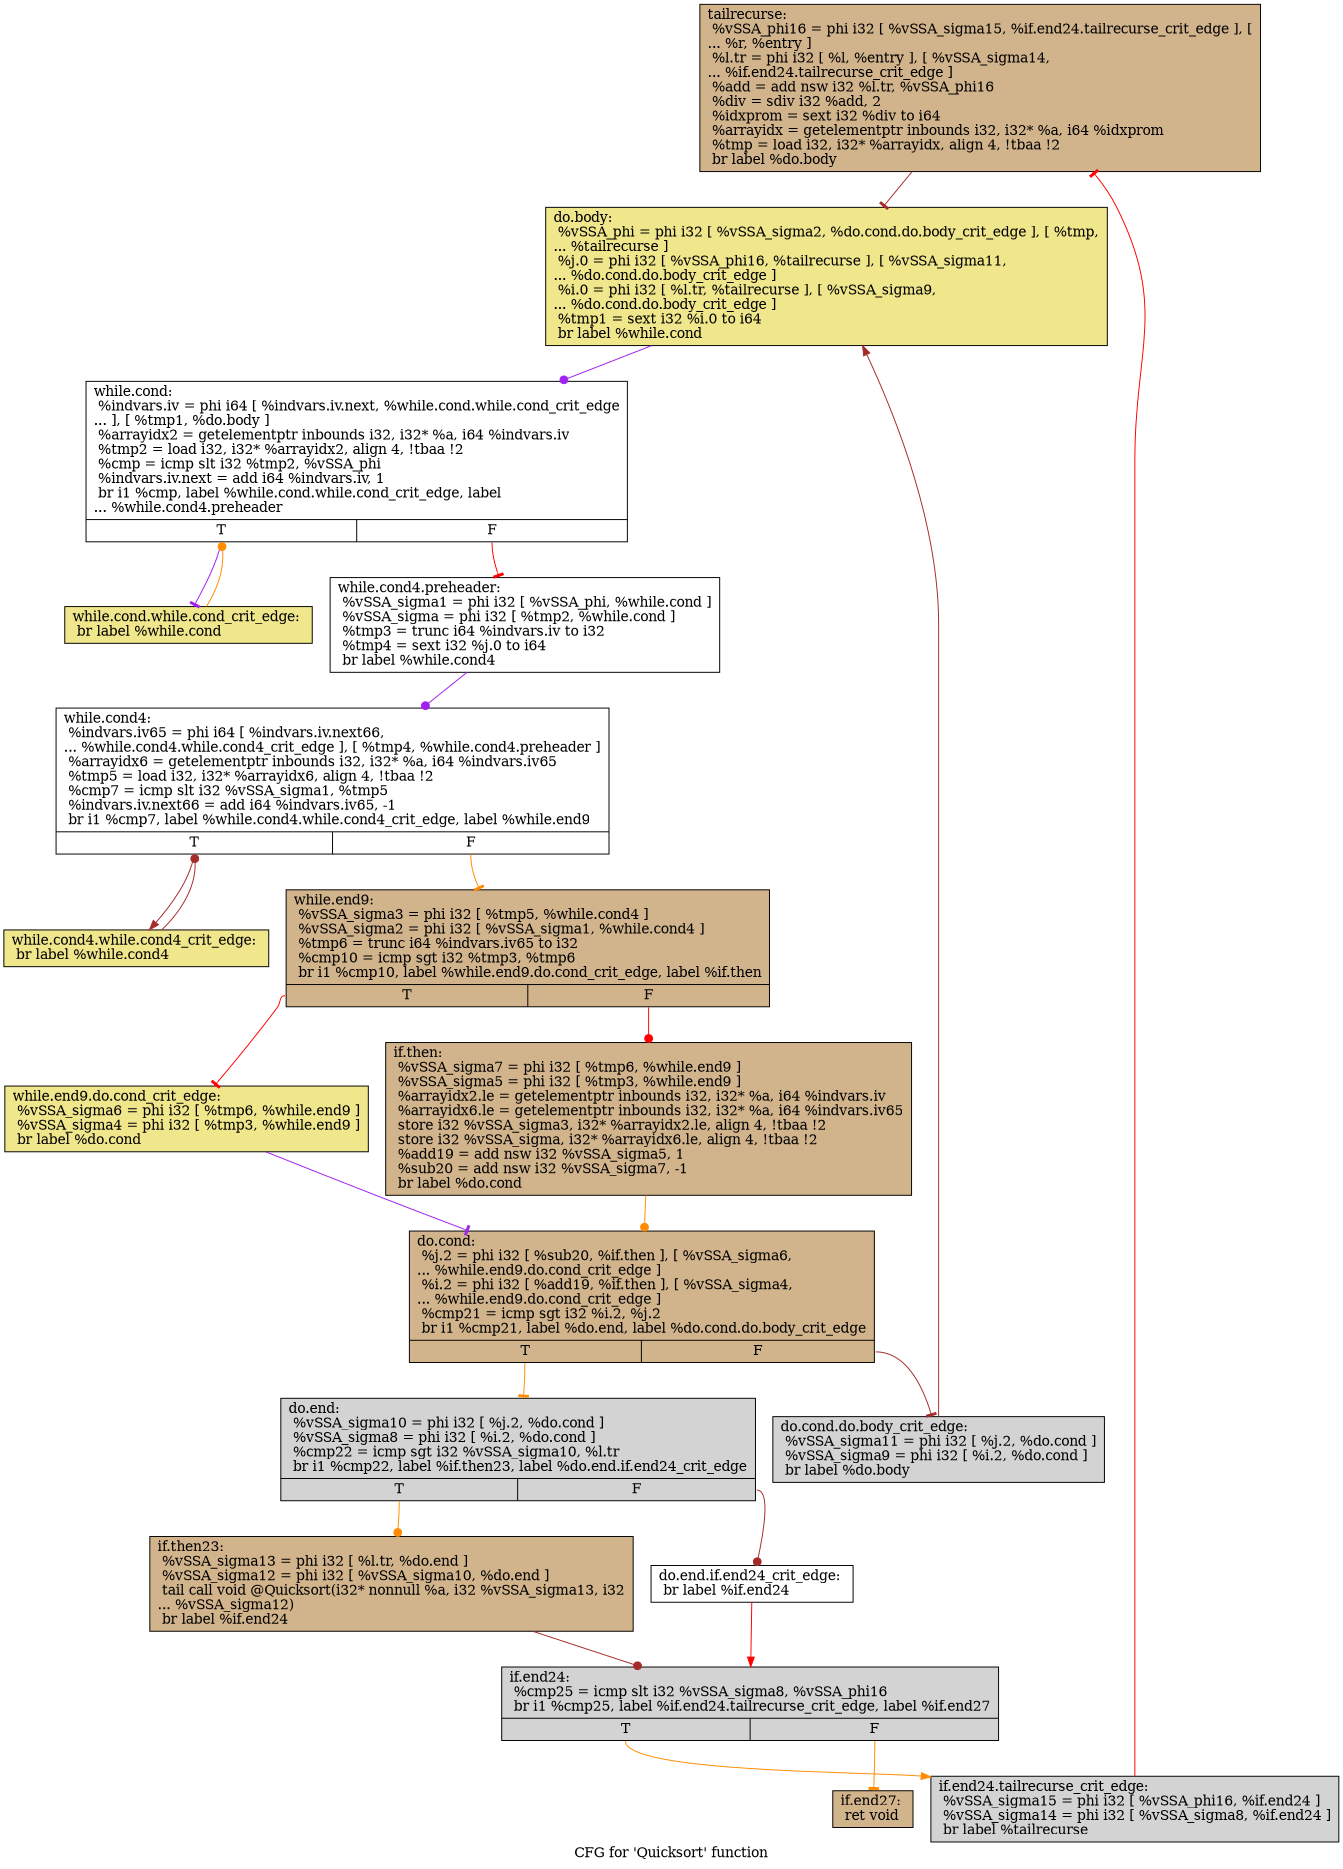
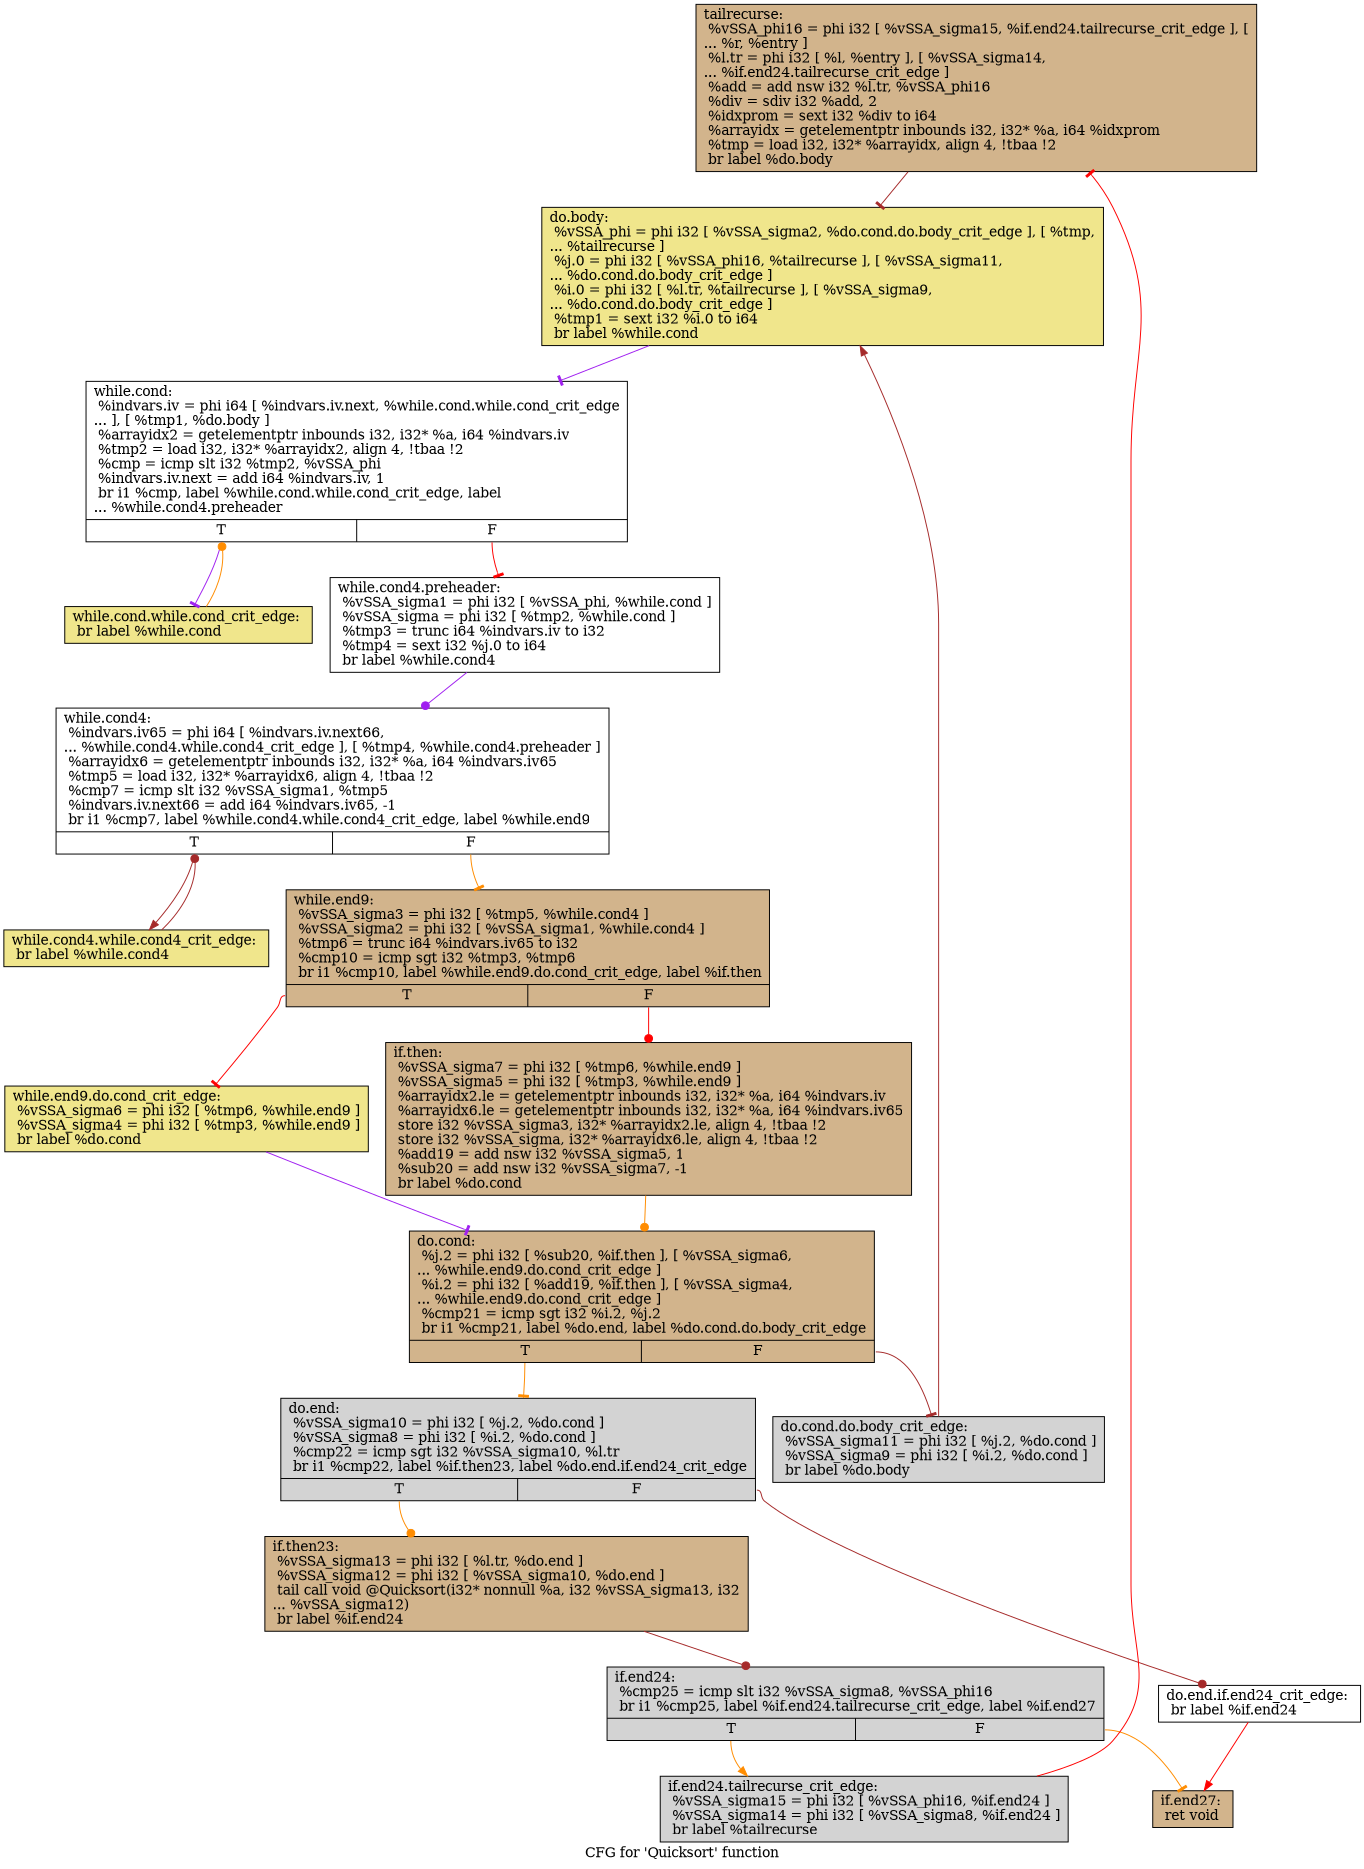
  digraph {
    label="CFG for 'Quicksort' function"
    node [fillcolor=tan shape=record style=filled]
    edge [arrowhead=tee color=brown]
    n1 [label="{tailrecurse:                                      \l  %vSSA_phi16 = phi i32 [ %vSSA_sigma15, %if.end24.tailrecurse_crit_edge ], [\l... %r, %entry ]\l  %l.tr = phi i32 [ %l, %entry ], [ %vSSA_sigma14,\l... %if.end24.tailrecurse_crit_edge ]\l  %add = add nsw i32 %l.tr, %vSSA_phi16\l  %div = sdiv i32 %add, 2\l  %idxprom = sext i32 %div to i64\l  %arrayidx = getelementptr inbounds i32, i32* %a, i64 %idxprom\l  %tmp = load i32, i32* %arrayidx, align 4, !tbaa !2\l  br label %do.body\l}"]
    n2 [fillcolor=khaki label="{do.body:                                          \l  %vSSA_phi = phi i32 [ %vSSA_sigma2, %do.cond.do.body_crit_edge ], [ %tmp,\l... %tailrecurse ]\l  %j.0 = phi i32 [ %vSSA_phi16, %tailrecurse ], [ %vSSA_sigma11,\l... %do.cond.do.body_crit_edge ]\l  %i.0 = phi i32 [ %l.tr, %tailrecurse ], [ %vSSA_sigma9,\l... %do.cond.do.body_crit_edge ]\l  %tmp1 = sext i32 %i.0 to i64\l  br label %while.cond\l}"]
    n3 [fillcolor=white label="{while.cond:                                       \l  %indvars.iv = phi i64 [ %indvars.iv.next, %while.cond.while.cond_crit_edge\l... ], [ %tmp1, %do.body ]\l  %arrayidx2 = getelementptr inbounds i32, i32* %a, i64 %indvars.iv\l  %tmp2 = load i32, i32* %arrayidx2, align 4, !tbaa !2\l  %cmp = icmp slt i32 %tmp2, %vSSA_phi\l  %indvars.iv.next = add i64 %indvars.iv, 1\l  br i1 %cmp, label %while.cond.while.cond_crit_edge, label\l... %while.cond4.preheader\l|{<s0>T|<s1>F}}"]
    n4 [fillcolor=khaki label="{while.cond.while.cond_crit_edge:                  \l  br label %while.cond\l}"]
    n5 [fillcolor=white label="{while.cond4.preheader:                            \l  %vSSA_sigma1 = phi i32 [ %vSSA_phi, %while.cond ]\l  %vSSA_sigma = phi i32 [ %tmp2, %while.cond ]\l  %tmp3 = trunc i64 %indvars.iv to i32\l  %tmp4 = sext i32 %j.0 to i64\l  br label %while.cond4\l}"]
    n6 [fillcolor=white label="{while.cond4:                                      \l  %indvars.iv65 = phi i64 [ %indvars.iv.next66,\l... %while.cond4.while.cond4_crit_edge ], [ %tmp4, %while.cond4.preheader ]\l  %arrayidx6 = getelementptr inbounds i32, i32* %a, i64 %indvars.iv65\l  %tmp5 = load i32, i32* %arrayidx6, align 4, !tbaa !2\l  %cmp7 = icmp slt i32 %vSSA_sigma1, %tmp5\l  %indvars.iv.next66 = add i64 %indvars.iv65, -1\l  br i1 %cmp7, label %while.cond4.while.cond4_crit_edge, label %while.end9\l|{<s0>T|<s1>F}}"]
    n7 [fillcolor=khaki label="{while.cond4.while.cond4_crit_edge:                \l  br label %while.cond4\l}"]
    n8 [label="{while.end9:                                       \l  %vSSA_sigma3 = phi i32 [ %tmp5, %while.cond4 ]\l  %vSSA_sigma2 = phi i32 [ %vSSA_sigma1, %while.cond4 ]\l  %tmp6 = trunc i64 %indvars.iv65 to i32\l  %cmp10 = icmp sgt i32 %tmp3, %tmp6\l  br i1 %cmp10, label %while.end9.do.cond_crit_edge, label %if.then\l|{<s0>T|<s1>F}}"]
    n9 [fillcolor=khaki label="{while.end9.do.cond_crit_edge:                     \l  %vSSA_sigma6 = phi i32 [ %tmp6, %while.end9 ]\l  %vSSA_sigma4 = phi i32 [ %tmp3, %while.end9 ]\l  br label %do.cond\l}"]
    n10 [label="{if.then:                                          \l  %vSSA_sigma7 = phi i32 [ %tmp6, %while.end9 ]\l  %vSSA_sigma5 = phi i32 [ %tmp3, %while.end9 ]\l  %arrayidx2.le = getelementptr inbounds i32, i32* %a, i64 %indvars.iv\l  %arrayidx6.le = getelementptr inbounds i32, i32* %a, i64 %indvars.iv65\l  store i32 %vSSA_sigma3, i32* %arrayidx2.le, align 4, !tbaa !2\l  store i32 %vSSA_sigma, i32* %arrayidx6.le, align 4, !tbaa !2\l  %add19 = add nsw i32 %vSSA_sigma5, 1\l  %sub20 = add nsw i32 %vSSA_sigma7, -1\l  br label %do.cond\l}"]
    n11 [label="{do.cond:                                          \l  %j.2 = phi i32 [ %sub20, %if.then ], [ %vSSA_sigma6,\l... %while.end9.do.cond_crit_edge ]\l  %i.2 = phi i32 [ %add19, %if.then ], [ %vSSA_sigma4,\l... %while.end9.do.cond_crit_edge ]\l  %cmp21 = icmp sgt i32 %i.2, %j.2\l  br i1 %cmp21, label %do.end, label %do.cond.do.body_crit_edge\l|{<s0>T|<s1>F}}"]
    n12 [fillcolor=lightgrey label="{do.end:                                           \l  %vSSA_sigma10 = phi i32 [ %j.2, %do.cond ]\l  %vSSA_sigma8 = phi i32 [ %i.2, %do.cond ]\l  %cmp22 = icmp sgt i32 %vSSA_sigma10, %l.tr\l  br i1 %cmp22, label %if.then23, label %do.end.if.end24_crit_edge\l|{<s0>T|<s1>F}}"]
    n13 [fillcolor=lightgrey label="{do.cond.do.body_crit_edge:                        \l  %vSSA_sigma11 = phi i32 [ %j.2, %do.cond ]\l  %vSSA_sigma9 = phi i32 [ %i.2, %do.cond ]\l  br label %do.body\l}"]
    n14 [label="{if.then23:                                        \l  %vSSA_sigma13 = phi i32 [ %l.tr, %do.end ]\l  %vSSA_sigma12 = phi i32 [ %vSSA_sigma10, %do.end ]\l  tail call void @Quicksort(i32* nonnull %a, i32 %vSSA_sigma13, i32\l... %vSSA_sigma12)\l  br label %if.end24\l}"]
    n15 [fillcolor=white label="{do.end.if.end24_crit_edge:                        \l  br label %if.end24\l}"]
    n16 [fillcolor=lightgrey label="{if.end24:                                         \l  %cmp25 = icmp slt i32 %vSSA_sigma8, %vSSA_phi16\l  br i1 %cmp25, label %if.end24.tailrecurse_crit_edge, label %if.end27\l|{<s0>T|<s1>F}}"]
    n17 [fillcolor=lightgrey label="{if.end24.tailrecurse_crit_edge:                   \l  %vSSA_sigma15 = phi i32 [ %vSSA_phi16, %if.end24 ]\l  %vSSA_sigma14 = phi i32 [ %vSSA_sigma8, %if.end24 ]\l  br label %tailrecurse\l}"]
    n18 [label="{if.end27:                                         \l  ret void\l}"]
    n1 -> n2
-   n2 -> n3 [arrowhead=dot color=purple]
+   n2 -> n3 [color=purple]
    n3 -> n4 [color=purple tailport=s0]
    n3 -> n5 [color=red tailport=s1]
    n4 -> n3 [arrowhead=dot color=darkorange]
    n5 -> n6 [arrowhead=dot color=purple]
    n6 -> n7 [arrowhead=normal tailport=s0]
    n6 -> n8 [color=darkorange tailport=s1]
    n7 -> n6 [arrowhead=dot]
    n8 -> n9 [color=red tailport=s0]
    n8 -> n10 [arrowhead=dot color=red tailport=s1]
    n9 -> n11 [color=purple]
    n10 -> n11 [arrowhead=dot color=darkorange]
    n11 -> n12 [color=darkorange tailport=s0]
    n11 -> n13 [tailport=s1]
    n12 -> n14 [arrowhead=dot color=darkorange tailport=s0]
    n12 -> n15 [arrowhead=dot tailport=s1]
    n13 -> n2 [arrowhead=normal]
    n14 -> n16 [arrowhead=dot]
-   n15 -> n16 [arrowhead=normal color=red]
+   n15 -> n18 [arrowhead=normal color=red]
    n16 -> n17 [arrowhead=normal color=darkorange tailport=s0]
    n16 -> n18 [color=darkorange tailport=s1]
    n17 -> n1 [color=red]
  }
